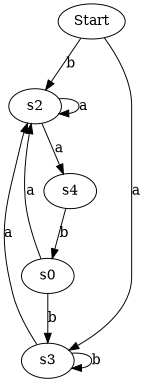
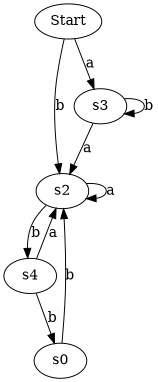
  digraph {
    Start
    s2
    s3
    s4
    n5 [label=s0]
    Start -> s2 [label=b]
    Start -> s3 [label=a]
    s2 -> s2 [label=a]
-   s2 -> s4 [label=a]
+   s2 -> s4 [label=b]
    s3 -> s2 [label=a]
    s3 -> s3 [label=b]
+   s4 -> s2 [label=a]
    s4 -> n5 [label=b]
-   n5 -> s2 [label=a]
-   n5 -> s3 [label=b]
+   n5 -> s2 [label=b]
  }
